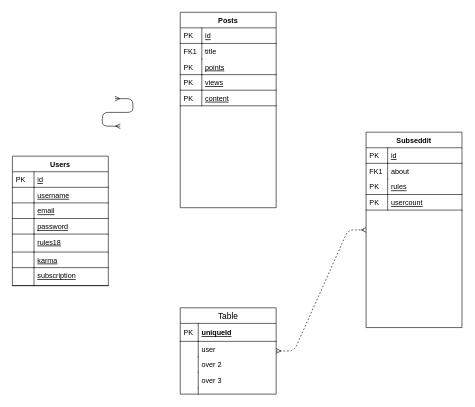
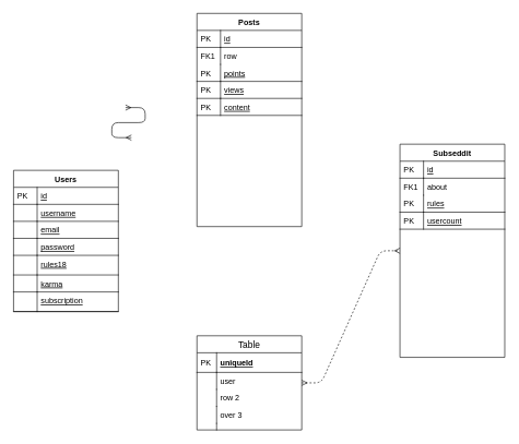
  <mxCell id="0" />
  <mxCell id="1" parent="0" />
  <mxCell id="2" value="Posts" style="swimlane;fontStyle=1;childLayout=stackLayout;horizontal=1;startSize=26;horizontalStack=0;resizeParent=1;resizeLast=0;collapsible=1;marginBottom=0;rounded=0;shadow=0;strokeWidth=1;" parent="1" vertex="1"><mxGeometry x="300" y="20" width="160" height="326" as="geometry"><mxRectangle x="260" y="80" width="160" height="26" as="alternateBounds" /></mxGeometry></mxCell>
  <mxCell id="3" value="id" style="shape=partialRectangle;top=0;left=0;right=0;bottom=1;align=left;verticalAlign=top;fillColor=none;spacingLeft=40;spacingRight=4;overflow=hidden;rotatable=0;points=[[0,0.5],[1,0.5]];portConstraint=eastwest;dropTarget=0;rounded=0;shadow=0;strokeWidth=1;fontStyle=4" parent="2" vertex="1"><mxGeometry y="26" width="160" height="26" as="geometry" /></mxCell>
  <mxCell id="4" value="PK" style="shape=partialRectangle;top=0;left=0;bottom=0;fillColor=none;align=left;verticalAlign=top;spacingLeft=4;spacingRight=4;overflow=hidden;rotatable=0;points=[];portConstraint=eastwest;part=1;" parent="3" vertex="1" connectable="0"><mxGeometry width="36" height="26" as="geometry" /></mxCell>
- <mxCell id="5" value="title&#10;" style="shape=partialRectangle;top=0;left=0;right=0;bottom=0;align=left;verticalAlign=top;fillColor=none;spacingLeft=40;spacingRight=4;overflow=hidden;rotatable=0;points=[[0,0.5],[1,0.5]];portConstraint=eastwest;dropTarget=0;rounded=0;shadow=0;strokeWidth=1;" parent="2" vertex="1"><mxGeometry y="52" width="160" height="26" as="geometry" /></mxCell>
+ <mxCell id="5" value="row&#10;" style="shape=partialRectangle;top=0;left=0;right=0;bottom=0;align=left;verticalAlign=top;fillColor=none;spacingLeft=40;spacingRight=4;overflow=hidden;rotatable=0;points=[[0,0.5],[1,0.5]];portConstraint=eastwest;dropTarget=0;rounded=0;shadow=0;strokeWidth=1;" parent="2" vertex="1"><mxGeometry y="52" width="160" height="26" as="geometry" /></mxCell>
  <mxCell id="6" value="FK1" style="shape=partialRectangle;top=0;left=0;bottom=0;fillColor=none;align=left;verticalAlign=top;spacingLeft=4;spacingRight=4;overflow=hidden;rotatable=0;points=[];portConstraint=eastwest;part=1;" parent="5" vertex="1" connectable="0"><mxGeometry width="36" height="26" as="geometry" /></mxCell>
  <mxCell id="7" value="points" style="shape=partialRectangle;top=0;left=0;right=0;bottom=1;align=left;verticalAlign=top;fillColor=none;spacingLeft=40;spacingRight=4;overflow=hidden;rotatable=0;points=[[0,0.5],[1,0.5]];portConstraint=eastwest;dropTarget=0;rounded=0;shadow=0;strokeWidth=1;fontStyle=4" vertex="1" parent="2"><mxGeometry y="78" width="160" height="26" as="geometry" /></mxCell>
  <mxCell id="8" value="PK" style="shape=partialRectangle;top=0;left=0;bottom=0;fillColor=none;align=left;verticalAlign=top;spacingLeft=4;spacingRight=4;overflow=hidden;rotatable=0;points=[];portConstraint=eastwest;part=1;" vertex="1" connectable="0" parent="7"><mxGeometry width="36" height="26" as="geometry" /></mxCell>
  <mxCell id="9" value="views" style="shape=partialRectangle;top=0;left=0;right=0;bottom=1;align=left;verticalAlign=top;fillColor=none;spacingLeft=40;spacingRight=4;overflow=hidden;rotatable=0;points=[[0,0.5],[1,0.5]];portConstraint=eastwest;dropTarget=0;rounded=0;shadow=0;strokeWidth=1;fontStyle=4" vertex="1" parent="2"><mxGeometry y="104" width="160" height="26" as="geometry" /></mxCell>
  <mxCell id="10" value="PK" style="shape=partialRectangle;top=0;left=0;bottom=0;fillColor=none;align=left;verticalAlign=top;spacingLeft=4;spacingRight=4;overflow=hidden;rotatable=0;points=[];portConstraint=eastwest;part=1;" vertex="1" connectable="0" parent="9"><mxGeometry width="36" height="26" as="geometry" /></mxCell>
  <mxCell id="11" value="content" style="shape=partialRectangle;top=0;left=0;right=0;bottom=1;align=left;verticalAlign=top;fillColor=none;spacingLeft=40;spacingRight=4;overflow=hidden;rotatable=0;points=[[0,0.5],[1,0.5]];portConstraint=eastwest;dropTarget=0;rounded=0;shadow=0;strokeWidth=1;fontStyle=4" vertex="1" parent="2"><mxGeometry y="130" width="160" height="26" as="geometry" /></mxCell>
  <mxCell id="12" value="PK" style="shape=partialRectangle;top=0;left=0;bottom=0;fillColor=none;align=left;verticalAlign=top;spacingLeft=4;spacingRight=4;overflow=hidden;rotatable=0;points=[];portConstraint=eastwest;part=1;" vertex="1" connectable="0" parent="11"><mxGeometry width="36" height="26" as="geometry" /></mxCell>
  <mxCell id="13" value="" style="edgeStyle=entityRelationEdgeStyle;fontSize=12;html=1;endArrow=ERmany;startArrow=ERmany;dashed=1;" edge="1" parent="1" source="23" target="14"><mxGeometry width="100" height="100" relative="1" as="geometry"><mxPoint x="360" y="509.04" as="sourcePoint" /><mxPoint x="486.04" y="400" as="targetPoint" /></mxGeometry></mxCell>
  <mxCell id="14" value="Subseddit" style="swimlane;fontStyle=1;childLayout=stackLayout;horizontal=1;startSize=26;horizontalStack=0;resizeParent=1;resizeLast=0;collapsible=1;marginBottom=0;rounded=0;shadow=0;strokeWidth=1;" vertex="1" parent="1"><mxGeometry x="610" y="220" width="160" height="326" as="geometry"><mxRectangle x="260" y="80" width="160" height="26" as="alternateBounds" /></mxGeometry></mxCell>
  <mxCell id="15" value="id" style="shape=partialRectangle;top=0;left=0;right=0;bottom=1;align=left;verticalAlign=top;fillColor=none;spacingLeft=40;spacingRight=4;overflow=hidden;rotatable=0;points=[[0,0.5],[1,0.5]];portConstraint=eastwest;dropTarget=0;rounded=0;shadow=0;strokeWidth=1;fontStyle=4" vertex="1" parent="14"><mxGeometry y="26" width="160" height="26" as="geometry" /></mxCell>
  <mxCell id="16" value="PK" style="shape=partialRectangle;top=0;left=0;bottom=0;fillColor=none;align=left;verticalAlign=top;spacingLeft=4;spacingRight=4;overflow=hidden;rotatable=0;points=[];portConstraint=eastwest;part=1;" vertex="1" connectable="0" parent="15"><mxGeometry width="36" height="26" as="geometry" /></mxCell>
  <mxCell id="17" value="about" style="shape=partialRectangle;top=0;left=0;right=0;bottom=0;align=left;verticalAlign=top;fillColor=none;spacingLeft=40;spacingRight=4;overflow=hidden;rotatable=0;points=[[0,0.5],[1,0.5]];portConstraint=eastwest;dropTarget=0;rounded=0;shadow=0;strokeWidth=1;" vertex="1" parent="14"><mxGeometry y="52" width="160" height="26" as="geometry" /></mxCell>
  <mxCell id="18" value="FK1" style="shape=partialRectangle;top=0;left=0;bottom=0;fillColor=none;align=left;verticalAlign=top;spacingLeft=4;spacingRight=4;overflow=hidden;rotatable=0;points=[];portConstraint=eastwest;part=1;" vertex="1" connectable="0" parent="17"><mxGeometry width="36" height="26" as="geometry" /></mxCell>
  <mxCell id="19" value="rules" style="shape=partialRectangle;top=0;left=0;right=0;bottom=1;align=left;verticalAlign=top;fillColor=none;spacingLeft=40;spacingRight=4;overflow=hidden;rotatable=0;points=[[0,0.5],[1,0.5]];portConstraint=eastwest;dropTarget=0;rounded=0;shadow=0;strokeWidth=1;fontStyle=4" vertex="1" parent="14"><mxGeometry y="78" width="160" height="26" as="geometry" /></mxCell>
  <mxCell id="20" value="PK" style="shape=partialRectangle;top=0;left=0;bottom=0;fillColor=none;align=left;verticalAlign=top;spacingLeft=4;spacingRight=4;overflow=hidden;rotatable=0;points=[];portConstraint=eastwest;part=1;" vertex="1" connectable="0" parent="19"><mxGeometry width="36" height="26" as="geometry" /></mxCell>
  <mxCell id="21" value="usercount" style="shape=partialRectangle;top=0;left=0;right=0;bottom=1;align=left;verticalAlign=top;fillColor=none;spacingLeft=40;spacingRight=4;overflow=hidden;rotatable=0;points=[[0,0.5],[1,0.5]];portConstraint=eastwest;dropTarget=0;rounded=0;shadow=0;strokeWidth=1;fontStyle=4" vertex="1" parent="14"><mxGeometry y="104" width="160" height="26" as="geometry" /></mxCell>
  <mxCell id="22" value="PK" style="shape=partialRectangle;top=0;left=0;bottom=0;fillColor=none;align=left;verticalAlign=top;spacingLeft=4;spacingRight=4;overflow=hidden;rotatable=0;points=[];portConstraint=eastwest;part=1;" vertex="1" connectable="0" parent="21"><mxGeometry width="36" height="26" as="geometry" /></mxCell>
  <mxCell id="23" value="Table" style="swimlane;fontStyle=0;childLayout=stackLayout;horizontal=1;startSize=26;horizontalStack=0;resizeParent=1;resizeParentMax=0;resizeLast=0;collapsible=1;marginBottom=0;align=center;fontSize=14;" vertex="1" parent="1"><mxGeometry x="300" y="513" width="160" height="144" as="geometry" /></mxCell>
  <mxCell id="24" value="uniqueId" style="shape=partialRectangle;top=0;left=0;right=0;bottom=1;align=left;verticalAlign=middle;fillColor=none;spacingLeft=34;spacingRight=4;overflow=hidden;rotatable=0;points=[[0,0.5],[1,0.5]];portConstraint=eastwest;dropTarget=0;fontStyle=5;fontSize=12;" vertex="1" parent="23"><mxGeometry y="26" width="160" height="30" as="geometry" /></mxCell>
  <mxCell id="25" value="PK" style="shape=partialRectangle;top=0;left=0;bottom=0;fillColor=none;align=left;verticalAlign=middle;spacingLeft=4;spacingRight=4;overflow=hidden;rotatable=0;points=[];portConstraint=eastwest;part=1;fontSize=12;" vertex="1" connectable="0" parent="24"><mxGeometry width="30" height="30" as="geometry" /></mxCell>
  <mxCell id="26" value="user" style="shape=partialRectangle;top=0;left=0;right=0;bottom=0;align=left;verticalAlign=top;fillColor=none;spacingLeft=34;spacingRight=4;overflow=hidden;rotatable=0;points=[[0,0.5],[1,0.5]];portConstraint=eastwest;dropTarget=0;fontSize=12;" vertex="1" parent="23"><mxGeometry y="56" width="160" height="26" as="geometry" /></mxCell>
  <mxCell id="27" value="" style="shape=partialRectangle;top=0;left=0;bottom=0;fillColor=none;align=left;verticalAlign=top;spacingLeft=4;spacingRight=4;overflow=hidden;rotatable=0;points=[];portConstraint=eastwest;part=1;fontSize=12;" vertex="1" connectable="0" parent="26"><mxGeometry width="30" height="26" as="geometry" /></mxCell>
- <mxCell id="28" value="over 2" style="shape=partialRectangle;top=0;left=0;right=0;bottom=0;align=left;verticalAlign=top;fillColor=none;spacingLeft=34;spacingRight=4;overflow=hidden;rotatable=0;points=[[0,0.5],[1,0.5]];portConstraint=eastwest;dropTarget=0;fontSize=12;" vertex="1" parent="23"><mxGeometry y="82" width="160" height="26" as="geometry" /></mxCell>
+ <mxCell id="28" value="row 2" style="shape=partialRectangle;top=0;left=0;right=0;bottom=0;align=left;verticalAlign=top;fillColor=none;spacingLeft=34;spacingRight=4;overflow=hidden;rotatable=0;points=[[0,0.5],[1,0.5]];portConstraint=eastwest;dropTarget=0;fontSize=12;" vertex="1" parent="23"><mxGeometry y="82" width="160" height="26" as="geometry" /></mxCell>
  <mxCell id="29" value="" style="shape=partialRectangle;top=0;left=0;bottom=0;fillColor=none;align=left;verticalAlign=top;spacingLeft=4;spacingRight=4;overflow=hidden;rotatable=0;points=[];portConstraint=eastwest;part=1;fontSize=12;" vertex="1" connectable="0" parent="28"><mxGeometry width="30" height="26" as="geometry" /></mxCell>
  <mxCell id="30" value="over 3" style="shape=partialRectangle;top=0;left=0;right=0;bottom=0;align=left;verticalAlign=top;fillColor=none;spacingLeft=34;spacingRight=4;overflow=hidden;rotatable=0;points=[[0,0.5],[1,0.5]];portConstraint=eastwest;dropTarget=0;fontSize=12;" vertex="1" parent="23"><mxGeometry y="108" width="160" height="26" as="geometry" /></mxCell>
  <mxCell id="31" value="" style="shape=partialRectangle;top=0;left=0;bottom=0;fillColor=none;align=left;verticalAlign=top;spacingLeft=4;spacingRight=4;overflow=hidden;rotatable=0;points=[];portConstraint=eastwest;part=1;fontSize=12;" vertex="1" connectable="0" parent="30"><mxGeometry width="30" height="26" as="geometry" /></mxCell>
  <mxCell id="32" value="" style="shape=partialRectangle;top=0;left=0;right=0;bottom=0;align=left;verticalAlign=top;fillColor=none;spacingLeft=34;spacingRight=4;overflow=hidden;rotatable=0;points=[[0,0.5],[1,0.5]];portConstraint=eastwest;dropTarget=0;fontSize=12;" vertex="1" parent="23"><mxGeometry y="134" width="160" height="10" as="geometry" /></mxCell>
  <mxCell id="33" value="" style="shape=partialRectangle;top=0;left=0;bottom=0;fillColor=none;align=left;verticalAlign=top;spacingLeft=4;spacingRight=4;overflow=hidden;rotatable=0;points=[];portConstraint=eastwest;part=1;fontSize=12;" vertex="1" connectable="0" parent="32"><mxGeometry width="30" height="10" as="geometry" /></mxCell>
  <mxCell id="34" value="" style="edgeStyle=entityRelationEdgeStyle;fontSize=12;html=1;endArrow=ERmany;startArrow=ERmany;exitX=1.006;exitY=0.065;exitDx=0;exitDy=0;exitPerimeter=0;" edge="1" parent="1"><mxGeometry width="100" height="100" relative="1" as="geometry"><mxPoint x="190.96" y="164.04" as="sourcePoint" /><mxPoint x="200" y="210" as="targetPoint" /></mxGeometry></mxCell>
  <mxCell id="35" value="Users" style="swimlane;fontStyle=1;childLayout=stackLayout;horizontal=1;startSize=26;horizontalStack=0;resizeParent=1;resizeLast=0;collapsible=1;marginBottom=0;rounded=0;shadow=0;strokeWidth=1;" parent="1" vertex="1"><mxGeometry x="20" y="260" width="160" height="216" as="geometry"><mxRectangle x="20" y="80" width="160" height="26" as="alternateBounds" /></mxGeometry></mxCell>
  <mxCell id="36" value="id&#10;" style="shape=partialRectangle;top=0;left=0;right=0;bottom=1;align=left;verticalAlign=top;fillColor=none;spacingLeft=40;spacingRight=4;overflow=hidden;rotatable=0;points=[[0,0.5],[1,0.5]];portConstraint=eastwest;dropTarget=0;rounded=0;shadow=0;strokeWidth=1;fontStyle=4" parent="35" vertex="1"><mxGeometry y="26" width="160" height="26" as="geometry" /></mxCell>
  <mxCell id="37" value="PK" style="shape=partialRectangle;top=0;left=0;bottom=0;fillColor=none;align=left;verticalAlign=top;spacingLeft=4;spacingRight=4;overflow=hidden;rotatable=0;points=[];portConstraint=eastwest;part=1;" parent="36" vertex="1" connectable="0"><mxGeometry width="36" height="26" as="geometry" /></mxCell>
  <mxCell id="38" value="username" style="shape=partialRectangle;top=0;left=0;right=0;bottom=1;align=left;verticalAlign=top;fillColor=none;spacingLeft=40;spacingRight=4;overflow=hidden;rotatable=0;points=[[0,0.5],[1,0.5]];portConstraint=eastwest;dropTarget=0;rounded=0;shadow=0;strokeWidth=1;fontStyle=4" vertex="1" parent="35"><mxGeometry y="52" width="160" height="26" as="geometry" /></mxCell>
  <mxCell id="39" value="" style="shape=partialRectangle;top=0;left=0;bottom=0;fillColor=none;align=left;verticalAlign=top;spacingLeft=4;spacingRight=4;overflow=hidden;rotatable=0;points=[];portConstraint=eastwest;part=1;" vertex="1" connectable="0" parent="38"><mxGeometry width="36" height="26" as="geometry" /></mxCell>
  <mxCell id="40" value="email" style="shape=partialRectangle;top=0;left=0;right=0;bottom=1;align=left;verticalAlign=top;fillColor=none;spacingLeft=40;spacingRight=4;overflow=hidden;rotatable=0;points=[[0,0.5],[1,0.5]];portConstraint=eastwest;dropTarget=0;rounded=0;shadow=0;strokeWidth=1;fontStyle=4" vertex="1" parent="35"><mxGeometry y="78" width="160" height="26" as="geometry" /></mxCell>
  <mxCell id="41" value="" style="shape=partialRectangle;top=0;left=0;bottom=0;fillColor=none;align=left;verticalAlign=top;spacingLeft=4;spacingRight=4;overflow=hidden;rotatable=0;points=[];portConstraint=eastwest;part=1;" vertex="1" connectable="0" parent="40"><mxGeometry width="36" height="26" as="geometry" /></mxCell>
  <mxCell id="42" value="password" style="shape=partialRectangle;top=0;left=0;right=0;bottom=1;align=left;verticalAlign=top;fillColor=none;spacingLeft=40;spacingRight=4;overflow=hidden;rotatable=0;points=[[0,0.5],[1,0.5]];portConstraint=eastwest;dropTarget=0;rounded=0;shadow=0;strokeWidth=1;fontStyle=4" vertex="1" parent="35"><mxGeometry y="104" width="160" height="26" as="geometry" /></mxCell>
  <mxCell id="43" value="" style="shape=partialRectangle;top=0;left=0;bottom=0;fillColor=none;align=left;verticalAlign=top;spacingLeft=4;spacingRight=4;overflow=hidden;rotatable=0;points=[];portConstraint=eastwest;part=1;" vertex="1" connectable="0" parent="42"><mxGeometry width="36" height="26" as="geometry" /></mxCell>
  <mxCell id="44" value="rules18" style="shape=partialRectangle;top=0;left=0;right=0;bottom=1;align=left;verticalAlign=top;fillColor=none;spacingLeft=40;spacingRight=4;overflow=hidden;rotatable=0;points=[[0,0.5],[1,0.5]];portConstraint=eastwest;dropTarget=0;rounded=0;shadow=0;strokeWidth=1;fontStyle=4" vertex="1" parent="35"><mxGeometry y="130" width="160" height="30" as="geometry" /></mxCell>
  <mxCell id="45" value="" style="shape=partialRectangle;top=0;left=0;bottom=0;fillColor=none;align=left;verticalAlign=top;spacingLeft=4;spacingRight=4;overflow=hidden;rotatable=0;points=[];portConstraint=eastwest;part=1;" vertex="1" connectable="0" parent="44"><mxGeometry width="36" height="30.0" as="geometry" /></mxCell>
  <mxCell id="46" value="karma" style="shape=partialRectangle;top=0;left=0;right=0;bottom=1;align=left;verticalAlign=top;fillColor=none;spacingLeft=40;spacingRight=4;overflow=hidden;rotatable=0;points=[[0,0.5],[1,0.5]];portConstraint=eastwest;dropTarget=0;rounded=0;shadow=0;strokeWidth=1;fontStyle=4" vertex="1" parent="35"><mxGeometry y="160" width="160" height="26" as="geometry" /></mxCell>
  <mxCell id="47" value="" style="shape=partialRectangle;top=0;left=0;bottom=0;fillColor=none;align=left;verticalAlign=top;spacingLeft=4;spacingRight=4;overflow=hidden;rotatable=0;points=[];portConstraint=eastwest;part=1;" vertex="1" connectable="0" parent="46"><mxGeometry width="36" height="26" as="geometry" /></mxCell>
  <mxCell id="48" value="subscription" style="shape=partialRectangle;top=0;left=0;right=0;bottom=1;align=left;verticalAlign=top;fillColor=none;spacingLeft=40;spacingRight=4;overflow=hidden;rotatable=0;points=[[0,0.5],[1,0.5]];portConstraint=eastwest;dropTarget=0;rounded=0;shadow=0;strokeWidth=1;fontStyle=4" vertex="1" parent="35"><mxGeometry y="186" width="160" height="30" as="geometry" /></mxCell>
  <mxCell id="49" value="" style="shape=partialRectangle;top=0;left=0;bottom=0;fillColor=none;align=left;verticalAlign=top;spacingLeft=4;spacingRight=4;overflow=hidden;rotatable=0;points=[];portConstraint=eastwest;part=1;" vertex="1" connectable="0" parent="48"><mxGeometry width="36" height="30.0" as="geometry" /></mxCell>
